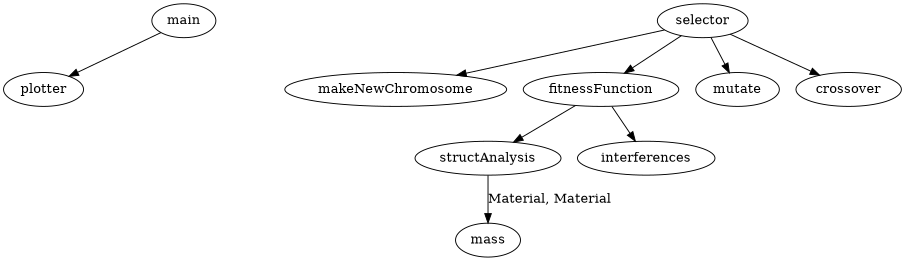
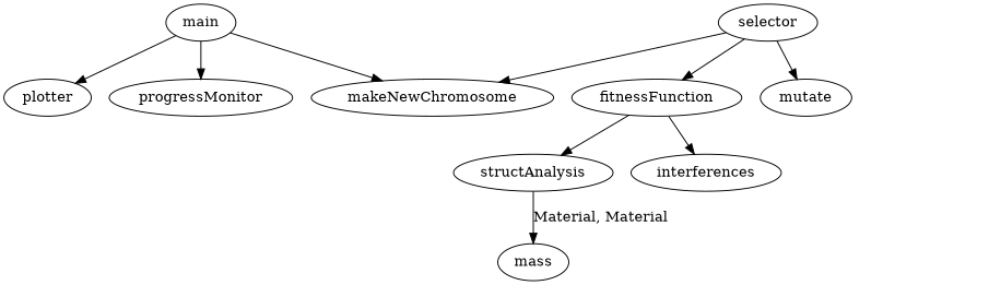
  digraph {
    main
    makeNewChromosome
    plotter
+   progressMonitor
    selector
    mutate
-   crossover
    fitnessFunction
    structAnalysis
    interferences
    mass
+   main -> makeNewChromosome
    main -> plotter
+   main -> progressMonitor
    selector -> makeNewChromosome
    selector -> mutate
-   selector -> crossover
    selector -> fitnessFunction
    fitnessFunction -> structAnalysis
    fitnessFunction -> interferences
    structAnalysis -> mass [label="Material, Material"]
  }
